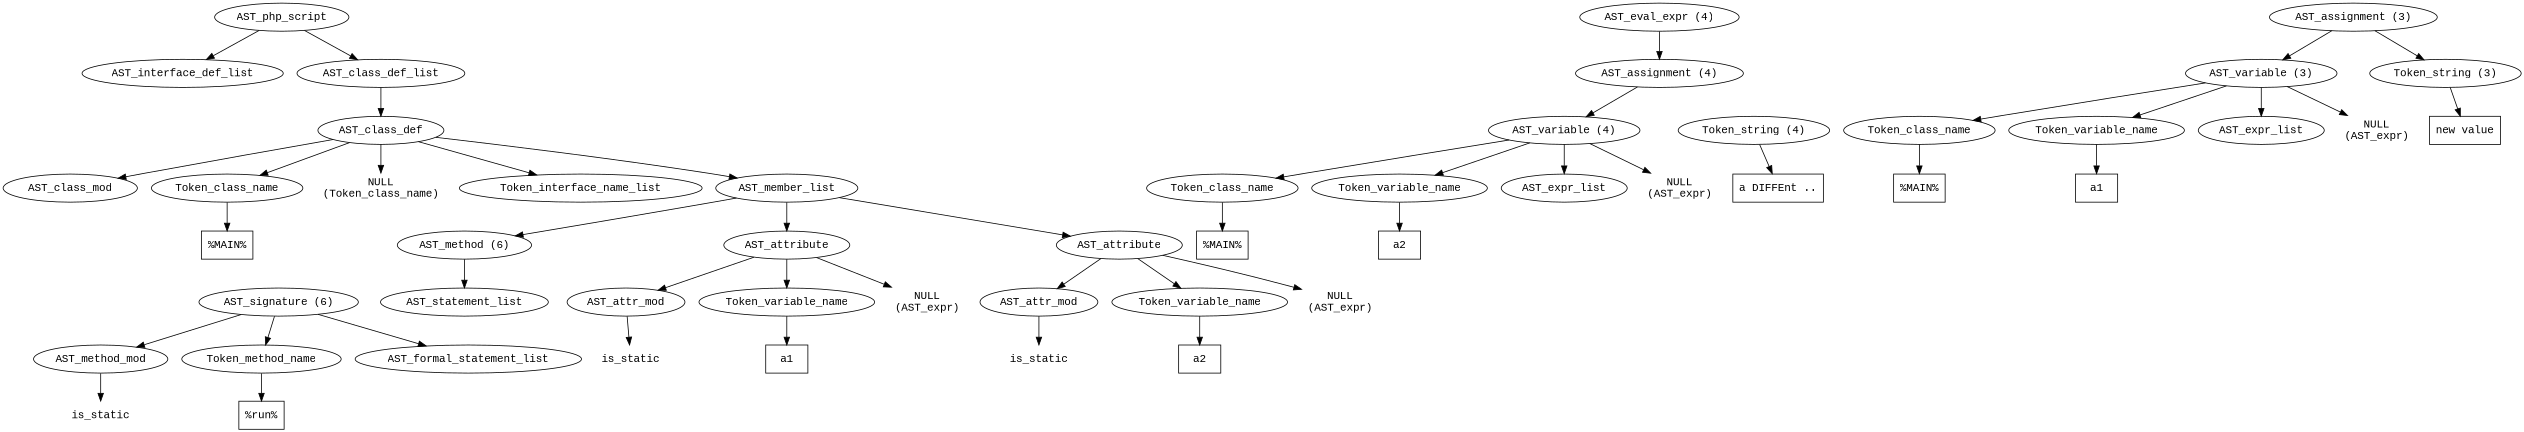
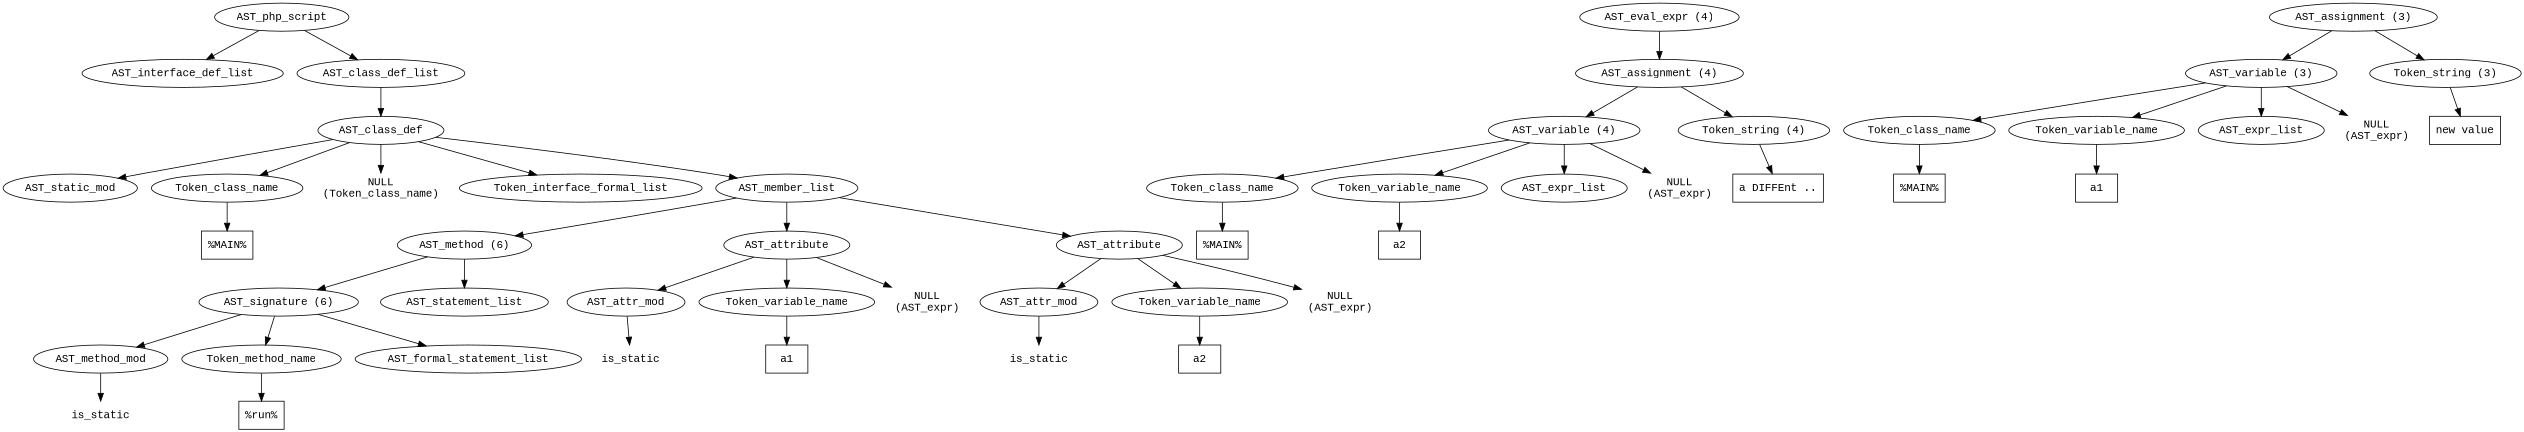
  digraph {
    fontname="Liberation Mono"
    node [fontname="Liberation Mono"]
    edge [fontname="Liberation Mono"]
    n1 [label=AST_php_script]
    n2 [label=AST_interface_def_list]
    n3 [label=AST_class_def_list]
    n4 [label=AST_class_def]
-   n5 [label=AST_class_mod]
+   n5 [label=AST_static_mod]
    n6 [label=Token_class_name]
    n7 [label="NULL\n(Token_class_name)" shape=plaintext]
-   n8 [label=Token_interface_name_list]
+   n8 [label=Token_interface_formal_list]
    n9 [label=AST_member_list]
    n10 [label="%MAIN%" shape=box]
    n11 [label="AST_method (6)"]
    n12 [label=AST_attribute]
    n13 [label=AST_attribute]
    n14 [label="AST_signature (6)"]
    n15 [label=AST_statement_list]
    n16 [label=AST_attr_mod]
    n17 [label=Token_variable_name]
    n18 [label="NULL\n(AST_expr)" shape=plaintext]
    n19 [label=AST_attr_mod]
    n20 [label=Token_variable_name]
    n21 [label="NULL\n(AST_expr)" shape=plaintext]
    n22 [label=AST_method_mod]
    n23 [label=Token_method_name]
    n24 [label=AST_formal_statement_list]
    n25 [label=is_static shape=plaintext]
    n26 [label="%run%" shape=box]
    n27 [label="AST_eval_expr (4)"]
    n28 [label="AST_assignment (4)"]
    n29 [label="AST_assignment (3)"]
    n30 [label="AST_variable (3)"]
    n31 [label="Token_string (3)"]
    n32 [label=Token_class_name]
    n33 [label=Token_variable_name]
    n34 [label=AST_expr_list]
    n35 [label="NULL\n(AST_expr)" shape=plaintext]
    n36 [label="new value" shape=box]
    n37 [label="%MAIN%" shape=box]
    n38 [label=a1 shape=box]
    n39 [label="AST_variable (4)"]
    n40 [label="Token_string (4)"]
    n41 [label=Token_class_name]
    n42 [label=Token_variable_name]
    n43 [label=AST_expr_list]
    n44 [label="NULL\n(AST_expr)" shape=plaintext]
    n45 [label="a DIFFEnt .." shape=box]
    n46 [label="%MAIN%" shape=box]
    n47 [label=a2 shape=box]
    n48 [label=is_static shape=plaintext]
    n49 [label=a1 shape=box]
    n50 [label=is_static shape=plaintext]
    n51 [label=a2 shape=box]
    n1 -> n2
    n1 -> n3
    n3 -> n4
    n4 -> n5
    n4 -> n6
    n4 -> n7
    n4 -> n8
    n4 -> n9
    n6 -> n10
    n9 -> n11
    n9 -> n12
    n9 -> n13
+   n11 -> n14
    n11 -> n15
    n12 -> n16
    n12 -> n17
    n12 -> n18
    n13 -> n19
    n13 -> n20
    n13 -> n21
    n14 -> n22
    n14 -> n23
    n14 -> n24
    n16 -> n48
    n17 -> n49
    n19 -> n50
    n20 -> n51
    n22 -> n25
    n23 -> n26
    n27 -> n28
    n28 -> n39
+   n28 -> n40
    n29 -> n30
    n29 -> n31
    n30 -> n32
    n30 -> n33
    n30 -> n34
    n30 -> n35
    n31 -> n36
    n32 -> n37
    n33 -> n38
    n39 -> n41
    n39 -> n42
    n39 -> n43
    n39 -> n44
    n40 -> n45
    n41 -> n46
    n42 -> n47
  }
